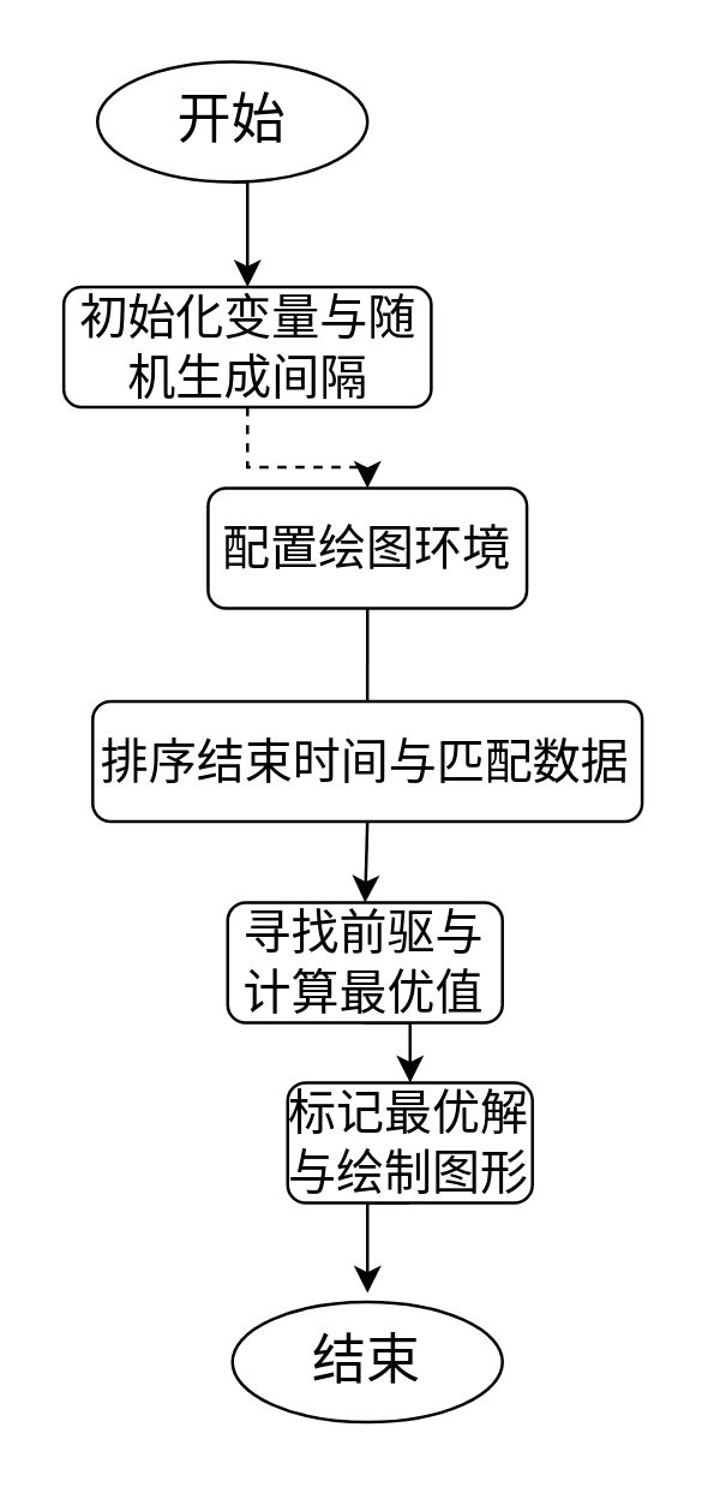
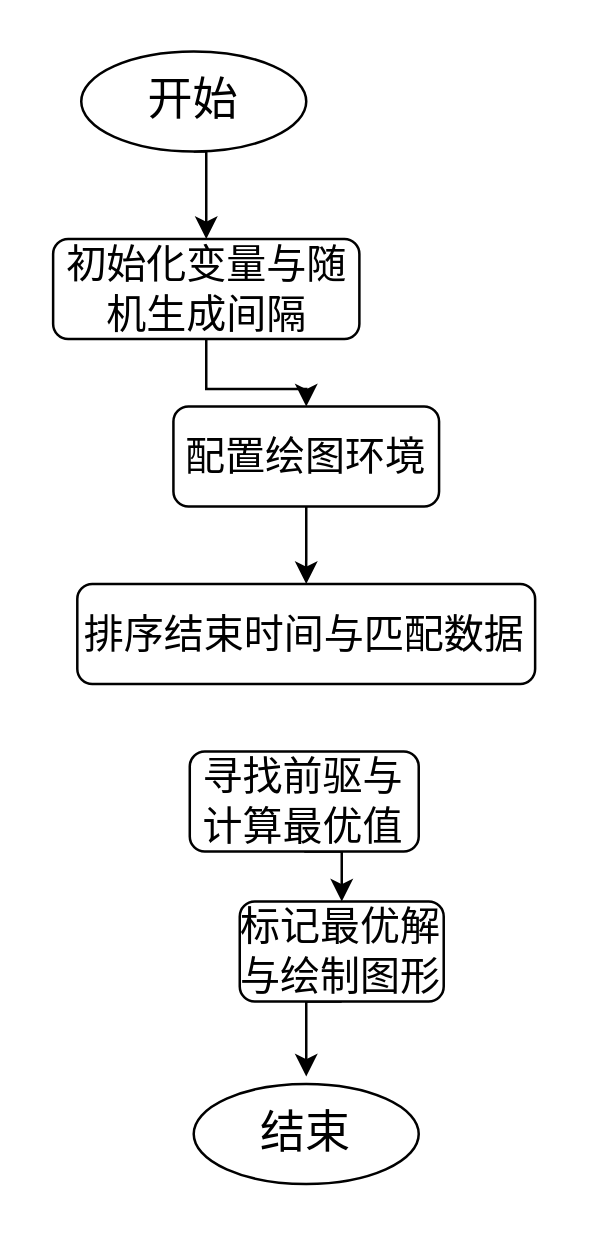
  <mxCell id="0" />
  <mxCell id="1" parent="0" />
  <mxCell id="2" style="edgeStyle=orthogonalEdgeStyle;rounded=0;orthogonalLoop=1;jettySize=auto;html=1;exitX=0.5;exitY=1;exitDx=0;exitDy=0;entryX=0.5;entryY=0;entryDx=0;entryDy=0;" edge="1" parent="1" source="3" target="5"><mxGeometry relative="1" as="geometry" /></mxCell>
  <mxCell id="3" value="&lt;font style=&quot;font-size: 18px;&quot;&gt;开始&lt;/font&gt;" style="ellipse;whiteSpace=wrap;html=1;" vertex="1" parent="1"><mxGeometry x="32" y="20" width="90" height="40" as="geometry" /></mxCell>
- <mxCell id="4" style="edgeStyle=orthogonalEdgeStyle;rounded=0;orthogonalLoop=1;jettySize=auto;html=1;exitX=0.5;exitY=1;exitDx=0;exitDy=0;entryX=0.5;entryY=0;entryDx=0;entryDy=0;dashed=1;" edge="1" parent="1" source="5" target="7"><mxGeometry relative="1" as="geometry" /></mxCell>
+ <mxCell id="4" style="edgeStyle=orthogonalEdgeStyle;rounded=0;orthogonalLoop=1;jettySize=auto;html=1;exitX=0.5;exitY=1;exitDx=0;exitDy=0;entryX=0.5;entryY=0;entryDx=0;entryDy=0;" edge="1" parent="1" source="5" target="7"><mxGeometry relative="1" as="geometry" /></mxCell>
  <mxCell id="5" value="&lt;span style=&quot;text-align: start;&quot; class=&quot;hljs-string&quot;&gt;&lt;font style=&quot;font-size: 16px;&quot;&gt;初始化变量与随机生成间隔&lt;/font&gt;&lt;/span&gt;&lt;span style=&quot;text-align: start; font-size: medium;&quot;&gt;&lt;/span&gt;" style="rounded=1;whiteSpace=wrap;html=1;" vertex="1" parent="1"><mxGeometry x="20.75" y="95" width="122.5" height="40" as="geometry" /></mxCell>
- <mxCell id="6" style="edgeStyle=orthogonalEdgeStyle;rounded=0;orthogonalLoop=1;jettySize=auto;html=1;exitX=0.5;exitY=1;exitDx=0;exitDy=0;entryX=0.5;entryY=0;entryDx=0;entryDy=0;endArrow=none;" edge="1" parent="1" source="7" target="9"><mxGeometry relative="1" as="geometry" /></mxCell>
+ <mxCell id="6" style="edgeStyle=orthogonalEdgeStyle;rounded=0;orthogonalLoop=1;jettySize=auto;html=1;exitX=0.5;exitY=1;exitDx=0;exitDy=0;entryX=0.5;entryY=0;entryDx=0;entryDy=0;" edge="1" parent="1" source="7" target="9"><mxGeometry relative="1" as="geometry" /></mxCell>
  <mxCell id="7" value="&lt;span style=&quot;text-align: start;&quot; class=&quot;hljs-string&quot;&gt;&lt;font style=&quot;font-size: 16px;&quot;&gt;配置绘图环境&lt;/font&gt;&lt;/span&gt;&lt;span style=&quot;text-align: start; font-size: medium;&quot;&gt;&lt;/span&gt;" style="rounded=1;whiteSpace=wrap;html=1;" vertex="1" parent="1"><mxGeometry x="68.87" y="162" width="106.26" height="40" as="geometry" /></mxCell>
- <mxCell id="8" style="edgeStyle=orthogonalEdgeStyle;rounded=0;orthogonalLoop=1;jettySize=auto;html=1;exitX=0.5;exitY=1;exitDx=0;exitDy=0;entryX=0.5;entryY=0;entryDx=0;entryDy=0;" edge="1" parent="1" source="9" target="11"><mxGeometry relative="1" as="geometry" /></mxCell>
  <mxCell id="9" value="&lt;span style=&quot;text-align: start;&quot; class=&quot;hljs-string&quot;&gt;&lt;font style=&quot;font-size: 16px;&quot;&gt;排序结束时间与匹配数据&lt;/font&gt;&lt;/span&gt;&lt;span style=&quot;text-align: start; font-size: medium;&quot;&gt;&lt;/span&gt;" style="rounded=1;whiteSpace=wrap;html=1;" vertex="1" parent="1"><mxGeometry x="30.42" y="233" width="183.13" height="40" as="geometry" /></mxCell>
  <mxCell id="10" style="edgeStyle=orthogonalEdgeStyle;rounded=0;orthogonalLoop=1;jettySize=auto;html=1;exitX=0.5;exitY=1;exitDx=0;exitDy=0;entryX=0.5;entryY=0;entryDx=0;entryDy=0;" edge="1" parent="1" source="11" target="13"><mxGeometry relative="1" as="geometry" /></mxCell>
  <mxCell id="11" value="&lt;span style=&quot;text-align: start;&quot; class=&quot;hljs-string&quot;&gt;&lt;font style=&quot;font-size: 16px;&quot;&gt;寻找前驱与计算最优值&lt;/font&gt;&lt;/span&gt;&lt;span style=&quot;text-align: start; font-size: medium;&quot;&gt;&lt;/span&gt;" style="rounded=1;whiteSpace=wrap;html=1;" vertex="1" parent="1"><mxGeometry x="75.41" y="300" width="91.58" height="40" as="geometry" /></mxCell>
  <mxCell id="12" style="edgeStyle=orthogonalEdgeStyle;rounded=0;orthogonalLoop=1;jettySize=auto;html=1;exitX=0.5;exitY=1;exitDx=0;exitDy=0;" edge="1" parent="1" source="13"><mxGeometry relative="1" as="geometry"><mxPoint x="122" y="430" as="targetPoint" /></mxGeometry></mxCell>
  <mxCell id="13" value="&lt;div style=&quot;text-align: start;&quot;&gt;&lt;span class=&quot;hljs-string&quot;&gt;&lt;font style=&quot;font-size: 16px;&quot;&gt;标记最优解与绘制图形&lt;/font&gt;&lt;/span&gt;&lt;span style=&quot;font-size: medium;&quot;&gt;&lt;/span&gt;&lt;br&gt;&lt;/div&gt;" style="rounded=1;whiteSpace=wrap;html=1;" vertex="1" parent="1"><mxGeometry x="95.4" y="360" width="81.59" height="40" as="geometry" /></mxCell>
  <mxCell id="14" value="&lt;font size=&quot;4&quot;&gt;结束&lt;/font&gt;" style="ellipse;whiteSpace=wrap;html=1;" vertex="1" parent="1"><mxGeometry x="76.99" y="433" width="90" height="40" as="geometry" /></mxCell>
